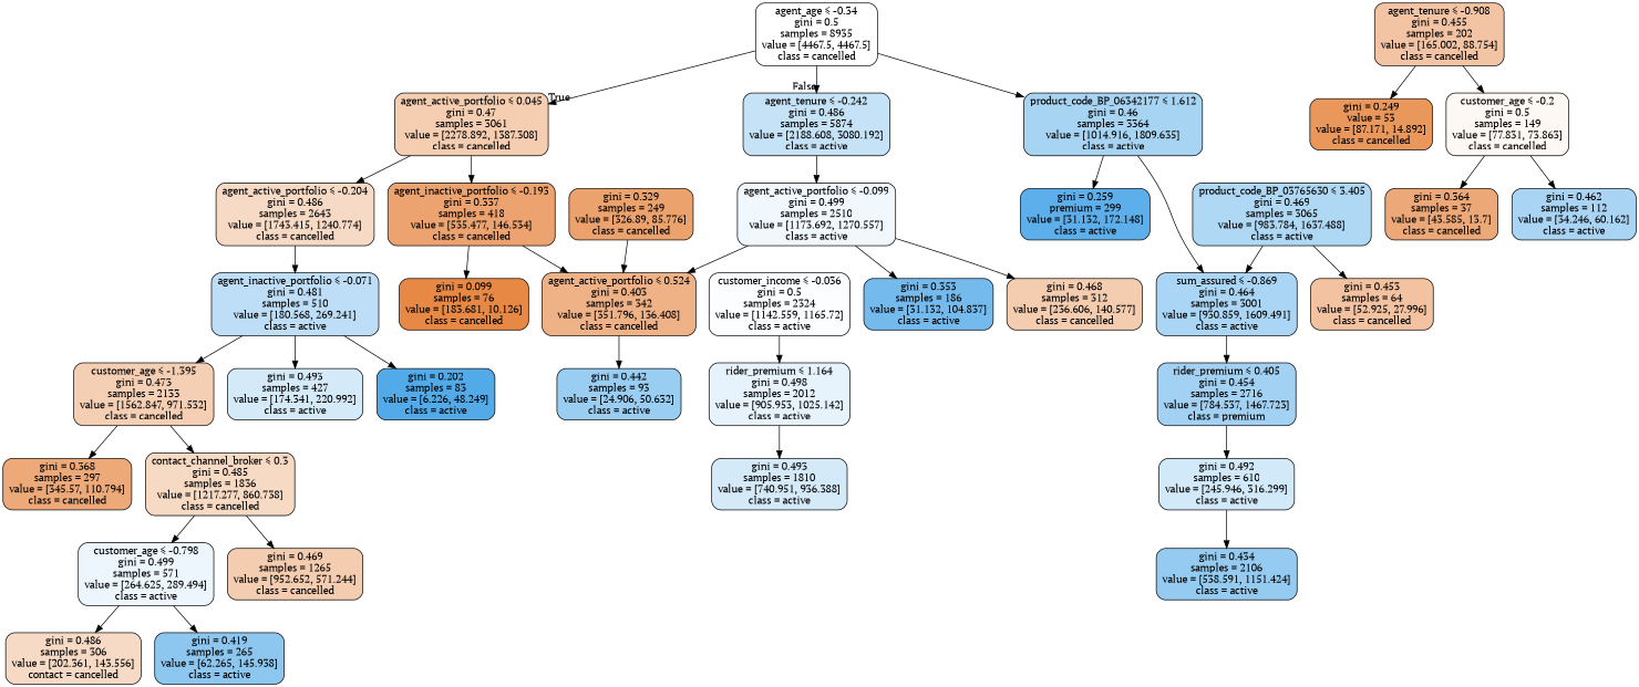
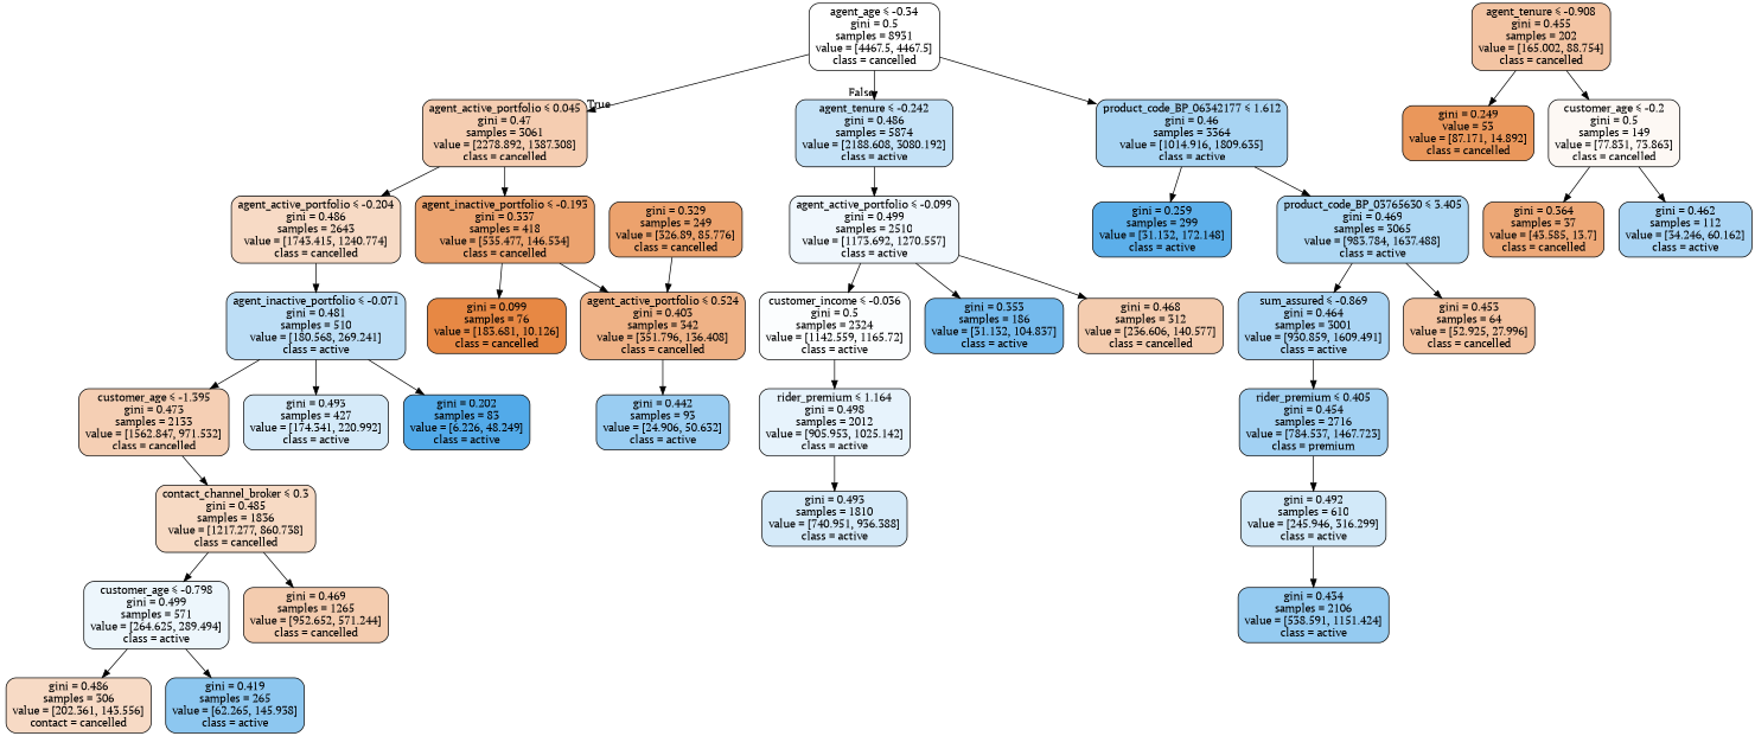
  digraph {
    fontname="PT Serif"
    node [color=black fillcolor="#e581394a" fontname="PT Serif" shape=box style="filled, rounded"]
    edge [fontname="PT Serif"]
-   n1 [fillcolor="#e5813900" label=<agent_age &le; -0.34<br/>gini = 0.5<br/>samples = 8935<br/>value = [4467.5, 4467.5]<br/>class = cancelled>]
+   n1 [fillcolor="#e5813900" label=<agent_age &le; -0.34<br/>gini = 0.5<br/>samples = 8931<br/>value = [4467.5, 4467.5]<br/>class = cancelled>]
    n2 [fillcolor="#e5813964" label=<agent_active_portfolio &le; 0.045<br/>gini = 0.47<br/>samples = 3061<br/>value = [2278.892, 1387.308]<br/>class = cancelled>]
    n3 [fillcolor="#399de54a" label=<agent_tenure &le; -0.242<br/>gini = 0.486<br/>samples = 5874<br/>value = [2188.608, 3080.192]<br/>class = active>]
    n4 [fillcolor="#399de570" label=<product_code_BP_06342177 &le; 1.612<br/>gini = 0.46<br/>samples = 3364<br/>value = [1014.916, 1809.635]<br/>class = active>]
    n5 [label=<agent_active_portfolio &le; -0.204<br/>gini = 0.486<br/>samples = 2643<br/>value = [1743.415, 1240.774]<br/>class = cancelled>]
    n6 [fillcolor="#e58139b9" label=<agent_inactive_portfolio &le; -0.193<br/>gini = 0.337<br/>samples = 418<br/>value = [535.477, 146.534]<br/>class = cancelled>]
    n7 [fillcolor="#399de513" label=<agent_active_portfolio &le; -0.099<br/>gini = 0.499<br/>samples = 2510<br/>value = [1173.692, 1270.557]<br/>class = active>]
    n8 [fillcolor="#399de554" label=<agent_inactive_portfolio &le; -0.071<br/>gini = 0.481<br/>samples = 510<br/>value = [180.568, 269.241]<br/>class = active>]
    n9 [fillcolor="#e58139f1" label=<gini = 0.099<br/>samples = 76<br/>value = [183.681, 10.126]<br/>class = cancelled>]
    n10 [fillcolor="#e581399c" label=<agent_active_portfolio &le; 0.524<br/>gini = 0.403<br/>samples = 342<br/>value = [351.796, 136.408]<br/>class = cancelled>]
    n11 [fillcolor="#e5813960" label=<customer_age &le; -1.395<br/>gini = 0.473<br/>samples = 2133<br/>value = [1562.847, 971.532]<br/>class = cancelled>]
-   n12 [fillcolor="#e58139ad" label=<gini = 0.368<br/>samples = 297<br/>value = [345.57, 110.794]<br/>class = cancelled>]
    n13 [fillcolor="#e581394b" label=<contact_channel_broker &le; 0.3<br/>gini = 0.485<br/>samples = 1836<br/>value = [1217.277, 860.738]<br/>class = cancelled>]
    n14 [fillcolor="#399de536" label=<gini = 0.493<br/>samples = 427<br/>value = [174.341, 220.992]<br/>class = active>]
    n15 [fillcolor="#399de5de" label=<gini = 0.202<br/>samples = 83<br/>value = [6.226, 48.249]<br/>class = active>]
    n16 [fillcolor="#e5813966" label=<gini = 0.469<br/>samples = 1265<br/>value = [952.652, 571.244]<br/>class = cancelled>]
    n17 [fillcolor="#399de516" label=<customer_age &le; -0.798<br/>gini = 0.499<br/>samples = 571<br/>value = [264.625, 289.494]<br/>class = active>]
    n18 [label=<gini = 0.486<br/>samples = 306<br/>value = [202.361, 143.556]<br/>contact = cancelled>]
    n19 [fillcolor="#399de592" label=<gini = 0.419<br/>samples = 265<br/>value = [62.265, 145.938]<br/>class = active>]
    n20 [fillcolor="#399de582" label=<gini = 0.442<br/>samples = 93<br/>value = [24.906, 50.632]<br/>class = active>]
    n21 [fillcolor="#e58139bc" label=<gini = 0.329<br/>samples = 249<br/>value = [326.89, 85.776]<br/>class = cancelled>]
    n22 [fillcolor="#399de505" label=<customer_income &le; -0.036<br/>gini = 0.5<br/>samples = 2324<br/>value = [1142.559, 1165.72]<br/>class = active>]
    n23 [fillcolor="#399de5b3" label=<gini = 0.353<br/>samples = 186<br/>value = [31.132, 104.837]<br/>class = active>]
    n24 [fillcolor="#e5813967" label=<gini = 0.468<br/>samples = 312<br/>value = [236.606, 140.577]<br/>class = cancelled>]
    n25 [fillcolor="#399de566" label=<product_code_BP_03765630 &le; 3.405<br/>gini = 0.469<br/>samples = 3065<br/>value = [983.784, 1637.488]<br/>class = active>]
-   n26 [fillcolor="#399de5d1" label=<gini = 0.259<br/>premium = 299<br/>value = [31.132, 172.148]<br/>class = active>]
+   n26 [fillcolor="#399de5d1" label=<gini = 0.259<br/>samples = 299<br/>value = [31.132, 172.148]<br/>class = active>]
    n27 [fillcolor="#399de51e" label=<rider_premium &le; 1.164<br/>gini = 0.498<br/>samples = 2012<br/>value = [905.953, 1025.142]<br/>class = active>]
    n28 [fillcolor="#399de535" label=<gini = 0.493<br/>samples = 1810<br/>value = [740.951, 936.388]<br/>class = active>]
    n29 [fillcolor="#e5813976" label=<agent_tenure &le; -0.908<br/>gini = 0.455<br/>samples = 202<br/>value = [165.002, 88.754]<br/>class = cancelled>]
    n30 [fillcolor="#e58139d3" label=<gini = 0.249<br/>value = 53<br/>value = [87.171, 14.892]<br/>class = cancelled>]
    n31 [fillcolor="#e581390d" label=<customer_age &le; -0.2<br/>gini = 0.5<br/>samples = 149<br/>value = [77.831, 73.863]<br/>class = cancelled>]
    n32 [fillcolor="#e58139af" label=<gini = 0.364<br/>samples = 37<br/>value = [43.585, 13.7]<br/>class = cancelled>]
    n33 [fillcolor="#399de56e" label=<gini = 0.462<br/>samples = 112<br/>value = [34.246, 60.162]<br/>class = active>]
    n34 [fillcolor="#399de56c" label=<sum_assured &le; -0.869<br/>gini = 0.464<br/>samples = 3001<br/>value = [930.859, 1609.491]<br/>class = active>]
    n35 [fillcolor="#e5813978" label=<gini = 0.453<br/>samples = 64<br/>value = [52.925, 27.996]<br/>class = cancelled>]
    n36 [fillcolor="#399de577" label=<rider_premium &le; 0.405<br/>gini = 0.454<br/>samples = 2716<br/>value = [784.537, 1467.723]<br/>class = premium>]
    n37 [fillcolor="#399de539" label=<gini = 0.492<br/>samples = 610<br/>value = [245.946, 316.299]<br/>class = active>]
    n38 [fillcolor="#399de588" label=<gini = 0.434<br/>samples = 2106<br/>value = [538.591, 1151.424]<br/>class = active>]
    n1 -> n2 [headlabel=True labelangle=45 labeldistance=2.5]
    n1 -> n3 [headlabel=False labelangle=-45 labeldistance=2.5]
    n1 -> n4
    n2 -> n5
    n2 -> n6
    n3 -> n7
-   n4 -> n34
+   n4 -> n25
    n4 -> n26
    n5 -> n8
    n6 -> n9
    n6 -> n10
-   n7 -> n10
+   n7 -> n22
    n7 -> n23
    n7 -> n24
    n8 -> n11
    n8 -> n14
    n8 -> n15
    n10 -> n20
-   n11 -> n12
    n11 -> n13
    n13 -> n16
    n13 -> n17
    n17 -> n18
    n17 -> n19
    n21 -> n10
    n22 -> n27
    n25 -> n34
    n25 -> n35
    n27 -> n28
    n29 -> n30
    n29 -> n31
    n31 -> n32
    n31 -> n33
    n34 -> n36
    n36 -> n37
    n37 -> n38
  }
